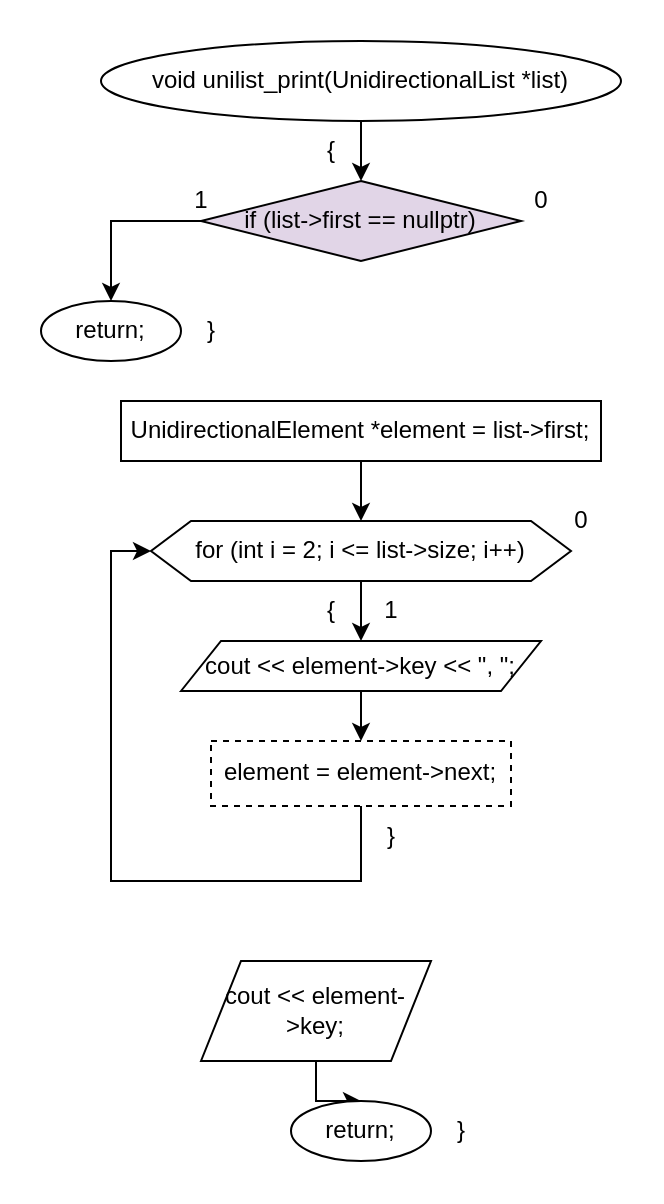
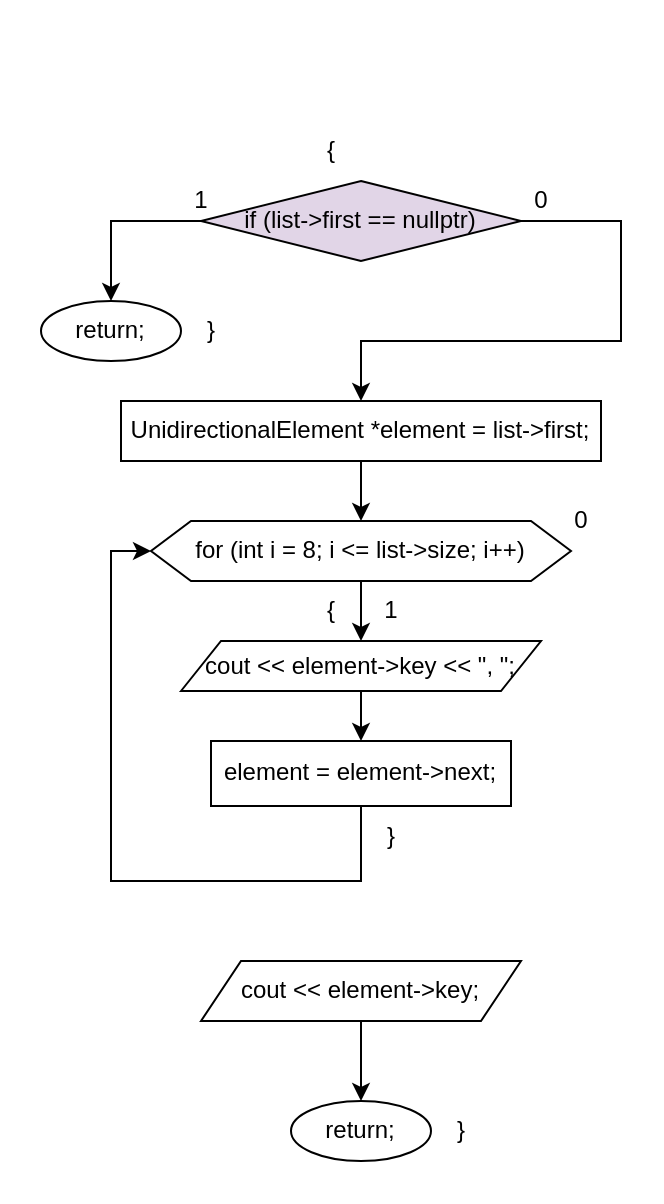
  <mxCell id="0" />
  <mxCell id="1" parent="0" />
- <mxCell id="2" value="" style="edgeStyle=orthogonalEdgeStyle;rounded=0;orthogonalLoop=1;jettySize=auto;html=1;" edge="1" parent="1" source="3" target="6"><mxGeometry relative="1" as="geometry" /></mxCell>
- <mxCell id="3" value="void unilist_print(UnidirectionalList *list)" style="ellipse;whiteSpace=wrap;html=1;" vertex="1" parent="1"><mxGeometry x="50" y="20" width="260" height="40" as="geometry" /></mxCell>
  <mxCell id="4" value="" style="edgeStyle=orthogonalEdgeStyle;rounded=0;orthogonalLoop=1;jettySize=auto;html=1;" edge="1" parent="1" source="6" target="8"><mxGeometry relative="1" as="geometry" /></mxCell>
+ <mxCell id="5" style="edgeStyle=orthogonalEdgeStyle;rounded=0;orthogonalLoop=1;jettySize=auto;html=1;entryX=0.5;entryY=0;entryDx=0;entryDy=0;" edge="1" parent="1" source="6" target="10"><mxGeometry relative="1" as="geometry"><Array as="points"><mxPoint x="310" y="110" /><mxPoint x="310" y="170" /><mxPoint x="180" y="170" /></Array></mxGeometry></mxCell>
  <mxCell id="6" value="if (list-&amp;gt;first == nullptr)" style="rhombus;whiteSpace=wrap;html=1;fillColor=#e1d5e7;" vertex="1" parent="1"><mxGeometry x="100" y="90" width="160" height="40" as="geometry" /></mxCell>
  <mxCell id="7" value="{" style="text;html=1;align=center;verticalAlign=middle;resizable=0;points=[];autosize=1;strokeColor=none;fillColor=none;" vertex="1" parent="1"><mxGeometry x="150" y="60" width="30" height="30" as="geometry" /></mxCell>
  <mxCell id="8" value="return;" style="ellipse;whiteSpace=wrap;html=1;" vertex="1" parent="1"><mxGeometry x="20" y="150" width="70" height="30" as="geometry" /></mxCell>
  <mxCell id="9" value="" style="edgeStyle=orthogonalEdgeStyle;rounded=0;orthogonalLoop=1;jettySize=auto;html=1;" edge="1" parent="1" source="10" target="14"><mxGeometry relative="1" as="geometry" /></mxCell>
  <mxCell id="10" value="UnidirectionalElement *element = list-&amp;gt;first;" style="whiteSpace=wrap;html=1;" vertex="1" parent="1"><mxGeometry x="60" y="200" width="240" height="30" as="geometry" /></mxCell>
  <mxCell id="11" value="0" style="text;html=1;align=center;verticalAlign=middle;resizable=0;points=[];autosize=1;strokeColor=none;fillColor=none;" vertex="1" parent="1"><mxGeometry x="255" y="85" width="30" height="30" as="geometry" /></mxCell>
  <mxCell id="12" value="1" style="text;html=1;align=center;verticalAlign=middle;resizable=0;points=[];autosize=1;strokeColor=none;fillColor=none;" vertex="1" parent="1"><mxGeometry x="85" y="85" width="30" height="30" as="geometry" /></mxCell>
  <mxCell id="13" value="" style="edgeStyle=orthogonalEdgeStyle;rounded=0;orthogonalLoop=1;jettySize=auto;html=1;" edge="1" parent="1" source="14" target="16"><mxGeometry relative="1" as="geometry" /></mxCell>
- <mxCell id="14" value="for (int i = 2; i &amp;lt;= list-&amp;gt;size; i++)" style="shape=hexagon;perimeter=hexagonPerimeter2;whiteSpace=wrap;html=1;fixedSize=1;" vertex="1" parent="1"><mxGeometry x="75" y="260" width="210" height="30" as="geometry" /></mxCell>
+ <mxCell id="14" value="for (int i = 8; i &amp;lt;= list-&amp;gt;size; i++)" style="shape=hexagon;perimeter=hexagonPerimeter2;whiteSpace=wrap;html=1;fixedSize=1;" vertex="1" parent="1"><mxGeometry x="75" y="260" width="210" height="30" as="geometry" /></mxCell>
  <mxCell id="15" value="" style="edgeStyle=orthogonalEdgeStyle;rounded=0;orthogonalLoop=1;jettySize=auto;html=1;" edge="1" parent="1" source="16" target="20"><mxGeometry relative="1" as="geometry" /></mxCell>
  <mxCell id="16" value="cout &amp;lt;&amp;lt; element-&amp;gt;key &amp;lt;&amp;lt; &quot;, &quot;;" style="shape=parallelogram;perimeter=parallelogramPerimeter;whiteSpace=wrap;html=1;fixedSize=1;" vertex="1" parent="1"><mxGeometry x="90" y="320" width="180" height="25" as="geometry" /></mxCell>
  <mxCell id="17" value="{" style="text;html=1;align=center;verticalAlign=middle;resizable=0;points=[];autosize=1;strokeColor=none;fillColor=none;" vertex="1" parent="1"><mxGeometry x="150" y="290" width="30" height="30" as="geometry" /></mxCell>
  <mxCell id="18" value="1" style="text;html=1;align=center;verticalAlign=middle;resizable=0;points=[];autosize=1;strokeColor=none;fillColor=none;" vertex="1" parent="1"><mxGeometry x="180" y="290" width="30" height="30" as="geometry" /></mxCell>
  <mxCell id="19" style="edgeStyle=orthogonalEdgeStyle;rounded=0;orthogonalLoop=1;jettySize=auto;html=1;entryX=0;entryY=0.5;entryDx=0;entryDy=0;" edge="1" parent="1" source="20" target="14"><mxGeometry relative="1" as="geometry"><Array as="points"><mxPoint x="180" y="440" /><mxPoint x="55" y="440" /><mxPoint x="55" y="275" /></Array></mxGeometry></mxCell>
- <mxCell id="20" value="element = element-&amp;gt;next;" style="whiteSpace=wrap;html=1;dashed=1;" vertex="1" parent="1"><mxGeometry x="105" y="370" width="150" height="32.5" as="geometry" /></mxCell>
+ <mxCell id="20" value="element = element-&amp;gt;next;" style="whiteSpace=wrap;html=1;" vertex="1" parent="1"><mxGeometry x="105" y="370" width="150" height="32.5" as="geometry" /></mxCell>
  <mxCell id="21" value="}" style="text;html=1;align=center;verticalAlign=middle;resizable=0;points=[];autosize=1;strokeColor=none;fillColor=none;" vertex="1" parent="1"><mxGeometry x="180" y="402.5" width="30" height="30" as="geometry" /></mxCell>
  <mxCell id="22" value="" style="edgeStyle=orthogonalEdgeStyle;rounded=0;orthogonalLoop=1;jettySize=auto;html=1;" edge="1" parent="1" source="23" target="25"><mxGeometry relative="1" as="geometry" /></mxCell>
- <mxCell id="23" value="cout &amp;lt;&amp;lt; element-&amp;gt;key;" style="shape=parallelogram;perimeter=parallelogramPerimeter;whiteSpace=wrap;html=1;fixedSize=1;" vertex="1" parent="1"><mxGeometry x="100" y="480" width="115" height="50" as="geometry" /></mxCell>
+ <mxCell id="23" value="cout &amp;lt;&amp;lt; element-&amp;gt;key;" style="shape=parallelogram;perimeter=parallelogramPerimeter;whiteSpace=wrap;html=1;fixedSize=1;" vertex="1" parent="1"><mxGeometry x="100" y="480" width="160" height="30" as="geometry" /></mxCell>
  <mxCell id="24" value="0" style="text;html=1;align=center;verticalAlign=middle;resizable=0;points=[];autosize=1;strokeColor=none;fillColor=none;" vertex="1" parent="1"><mxGeometry x="275" y="245" width="30" height="30" as="geometry" /></mxCell>
  <mxCell id="25" value="return;" style="ellipse;whiteSpace=wrap;html=1;" vertex="1" parent="1"><mxGeometry x="145" y="550" width="70" height="30" as="geometry" /></mxCell>
  <mxCell id="26" value="}" style="text;html=1;align=center;verticalAlign=middle;resizable=0;points=[];autosize=1;strokeColor=none;fillColor=none;" vertex="1" parent="1"><mxGeometry x="215" y="550" width="30" height="30" as="geometry" /></mxCell>
  <mxCell id="27" value="}" style="text;html=1;align=center;verticalAlign=middle;resizable=0;points=[];autosize=1;strokeColor=none;fillColor=none;" vertex="1" parent="1"><mxGeometry x="90" y="150" width="30" height="30" as="geometry" /></mxCell>
